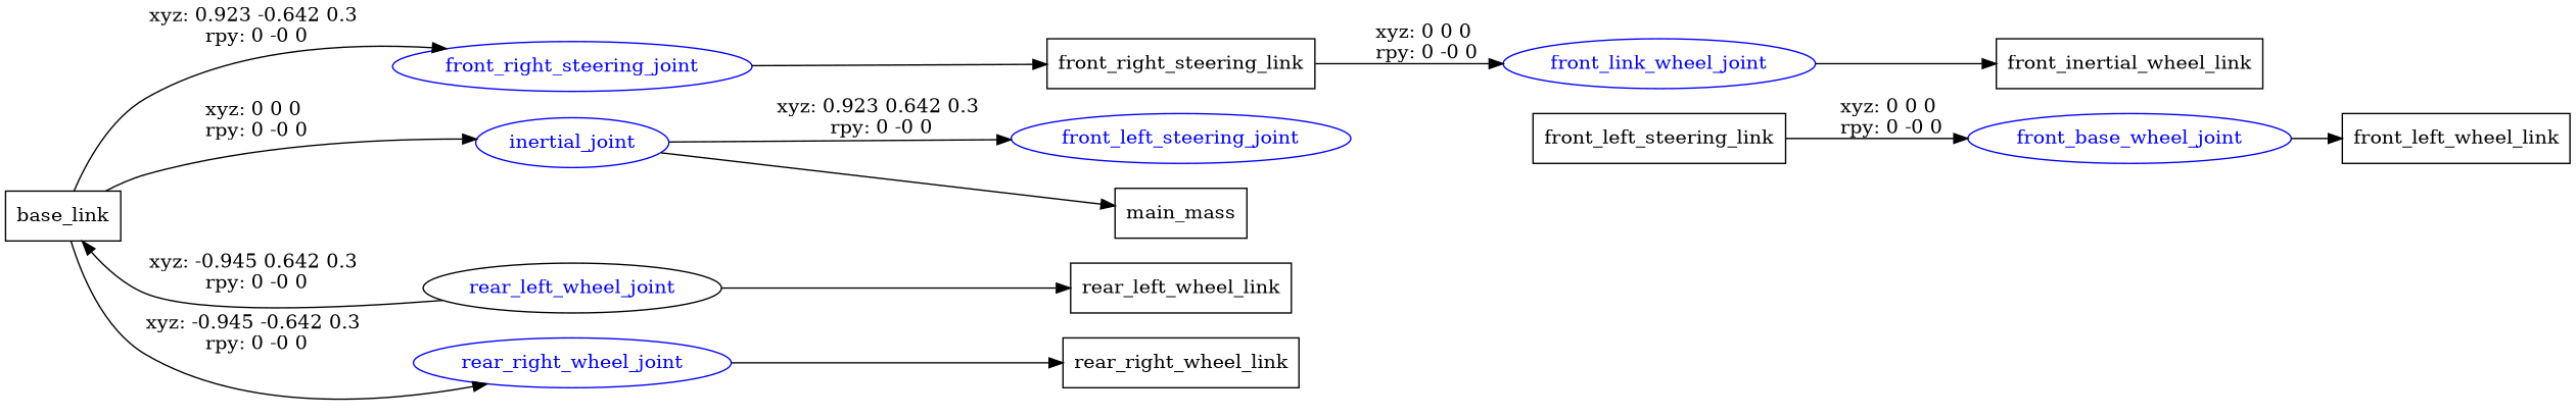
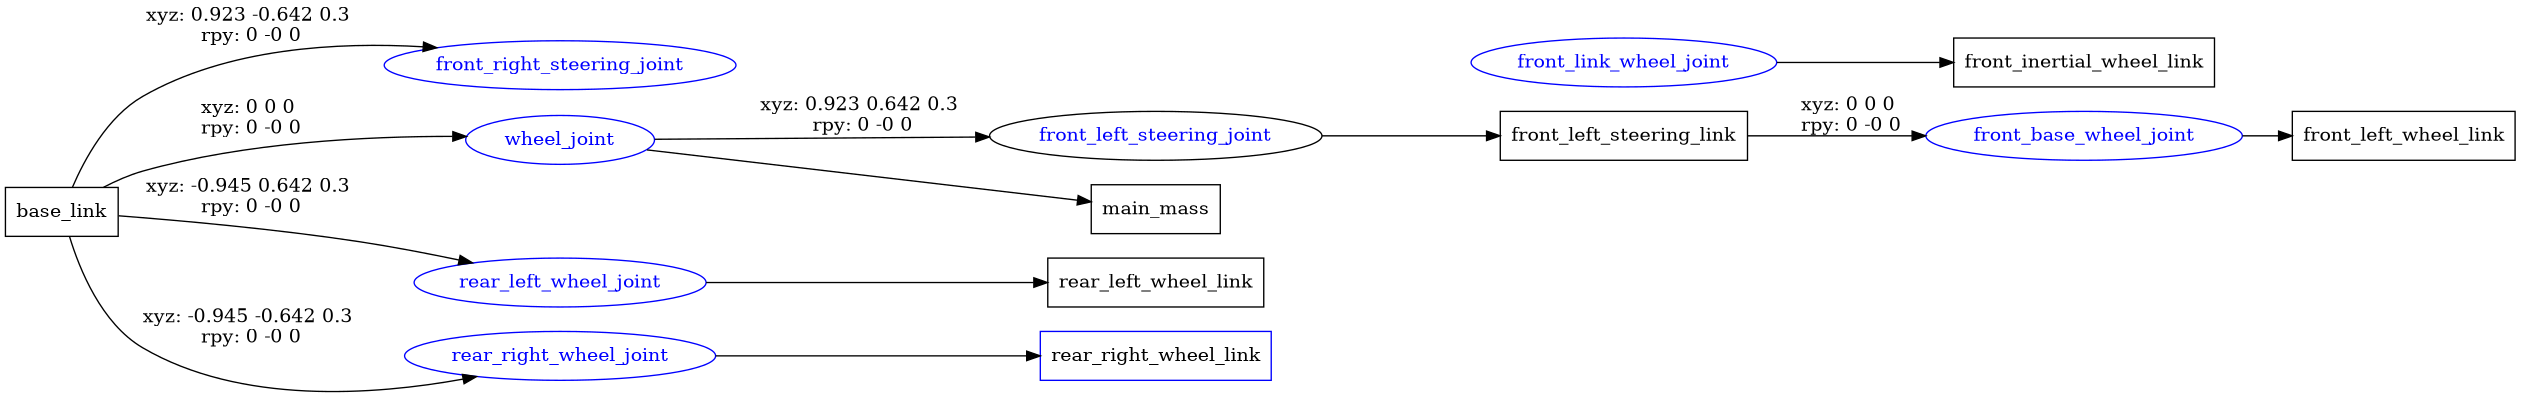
  digraph {
    rankdir=LR
    node [shape=box]
    n1 [label=base_link]
    front_right_steering_joint [color=blue fontcolor=blue shape=ellipse]
-   inertial_joint [color=blue fontcolor=blue shape=ellipse]
-   rear_left_wheel_joint [color=black fontcolor=blue shape=ellipse]
+   inertial_joint [color=blue fontcolor=blue shape=ellipse label=wheel_joint]
+   rear_left_wheel_joint [color=blue fontcolor=blue shape=ellipse]
    rear_right_wheel_joint [color=blue fontcolor=blue shape=ellipse]
-   front_left_steering_joint [color=blue fontcolor=blue shape=ellipse]
+   front_left_steering_joint [color=black fontcolor=blue shape=ellipse]
    n7 [label=front_left_steering_link]
-   n8 [label=front_right_steering_link]
    n9 [label=main_mass]
    n10 [label=rear_left_wheel_link]
-   n11 [label=rear_right_wheel_link]
+   n11 [label=rear_right_wheel_link color=blue]
    n12 [color=blue fontcolor=blue label=front_base_wheel_joint shape=ellipse]
    n13 [label=front_left_wheel_link]
    n14 [color=blue fontcolor=blue label=front_link_wheel_joint shape=ellipse]
    n15 [label=front_inertial_wheel_link]
    n1 -> front_right_steering_joint [label="xyz: 0.923 -0.642 0.3 \nrpy: 0 -0 0"]
    n1 -> inertial_joint [label="xyz: 0 0 0 \nrpy: 0 -0 0"]
-   rear_left_wheel_joint -> n1 [label="xyz: -0.945 0.642 0.3 \nrpy: 0 -0 0"]
+   n1 -> rear_left_wheel_joint [label="xyz: -0.945 0.642 0.3 \nrpy: 0 -0 0"]
    n1 -> rear_right_wheel_joint [label="xyz: -0.945 -0.642 0.3 \nrpy: 0 -0 0"]
-   front_right_steering_joint -> n8
    inertial_joint -> front_left_steering_joint [label="xyz: 0.923 0.642 0.3 \nrpy: 0 -0 0"]
    inertial_joint -> n9
    rear_left_wheel_joint -> n10
    rear_right_wheel_joint -> n11
+   front_left_steering_joint -> n7
    n7 -> n12 [label="xyz: 0 0 0 \nrpy: 0 -0 0"]
-   n8 -> n14 [label="xyz: 0 0 0 \nrpy: 0 -0 0"]
    n12 -> n13
    n14 -> n15
  }
